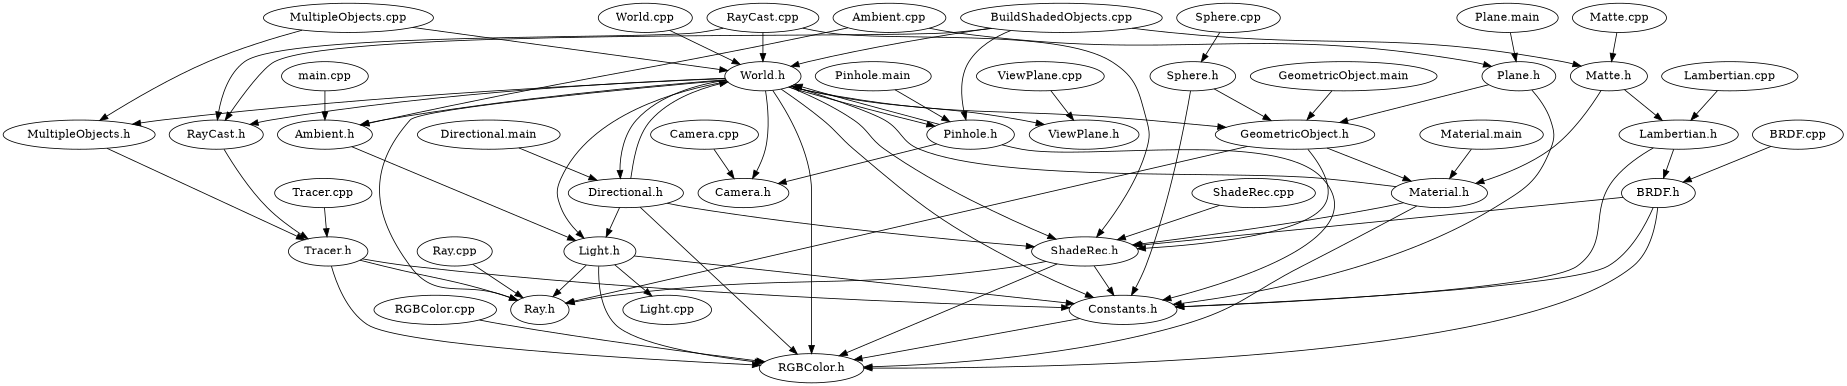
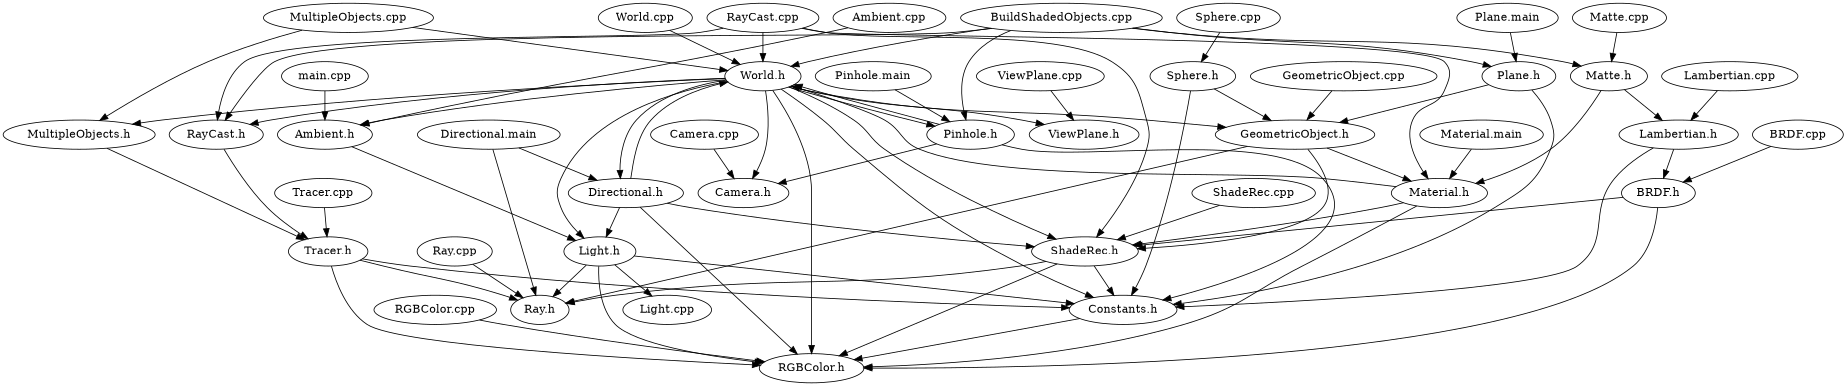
  digraph {
    clusterrank=local
    fontname=Helvetica
    fontsize=16
    "BuildShadedObjects.cpp"
    "World.h"
    "Pinhole.h"
    "Matte.h"
    "Plane.h"
    "RayCast.h"
    "Directional.h"
    "Ray.h"
    "Constants.h"
    "ShadeRec.h"
    "Camera.h"
    "GeometricObject.h"
    "ViewPlane.h"
    "Light.h"
    "RGBColor.h"
    "MultipleObjects.h"
    "Ambient.h"
    "Lambertian.h"
    "Material.h"
    "Tracer.h"
    "Light.cpp"
    "BRDF.h"
    "Ray.cpp"
    n24 [label="Directional.main"]
    "RayCast.cpp"
    "BRDF.cpp"
    "Sphere.h"
    "MultipleObjects.cpp"
-   "GeometricObject.cpp" [label="GeometricObject.main"]
+   "GeometricObject.cpp"
    "Ambient.cpp"
    n31 [label="Plane.main"]
    n32 [label="Pinhole.main"]
    n33 [label="Material.main"]
    "Lambertian.cpp"
    "Matte.cpp"
    "Sphere.cpp"
    "ShadeRec.cpp"
    "Tracer.cpp"
    "World.cpp"
    "main.cpp"
    "Camera.cpp"
    "ViewPlane.cpp"
    "RGBColor.cpp"
    "BuildShadedObjects.cpp" -> "World.h"
    "BuildShadedObjects.cpp" -> "Pinhole.h"
    "BuildShadedObjects.cpp" -> "Matte.h"
-   "Ambient.cpp" -> "Plane.h"
+   "BuildShadedObjects.cpp" -> "Plane.h"
    "BuildShadedObjects.cpp" -> "RayCast.h"
    "World.h" -> "Pinhole.h"
    "World.h" -> "RayCast.h"
    "World.h" -> "Directional.h"
-   "World.h" -> "Ray.h"
+   n24 -> "Ray.h"
    "World.h" -> "Constants.h"
    "World.h" -> "ShadeRec.h"
    "World.h" -> "Camera.h"
    "World.h" -> "GeometricObject.h"
    "World.h" -> "ViewPlane.h"
    "World.h" -> "Light.h"
    "World.h" -> "RGBColor.h"
    "World.h" -> "MultipleObjects.h"
    "World.h" -> "Ambient.h"
    "Pinhole.h" -> "World.h"
    "Pinhole.h" -> "Constants.h"
    "Pinhole.h" -> "Camera.h"
    "Matte.h" -> "Lambertian.h"
    "Matte.h" -> "Material.h"
    "Plane.h" -> "Constants.h"
    "Plane.h" -> "GeometricObject.h"
    "RayCast.h" -> "Tracer.h"
    "Directional.h" -> "World.h"
    "Directional.h" -> "ShadeRec.h"
    "Directional.h" -> "Light.h"
    "Directional.h" -> "RGBColor.h"
    "Constants.h" -> "RGBColor.h"
    "ShadeRec.h" -> "Ray.h"
    "ShadeRec.h" -> "Constants.h"
    "ShadeRec.h" -> "RGBColor.h"
    "GeometricObject.h" -> "Ray.h"
    "GeometricObject.h" -> "ShadeRec.h"
    "GeometricObject.h" -> "Material.h"
    "Light.h" -> "Ray.h"
    "Light.h" -> "Constants.h"
    "Light.h" -> "RGBColor.h"
    "Light.h" -> "Light.cpp"
    "MultipleObjects.h" -> "Tracer.h"
    "Ambient.h" -> "Light.h"
    "Lambertian.h" -> "Constants.h"
    "Lambertian.h" -> "BRDF.h"
    "Material.h" -> "World.h"
    "Material.h" -> "ShadeRec.h"
    "Material.h" -> "RGBColor.h"
    "Tracer.h" -> "Ray.h"
    "Tracer.h" -> "Constants.h"
    "Tracer.h" -> "RGBColor.h"
-   "BRDF.h" -> "Constants.h"
    "BRDF.h" -> "ShadeRec.h"
    "BRDF.h" -> "RGBColor.h"
    "Ray.cpp" -> "Ray.h"
    n24 -> "Directional.h"
    "RayCast.cpp" -> "World.h"
    "RayCast.cpp" -> "RayCast.h"
    "RayCast.cpp" -> "ShadeRec.h"
+   "RayCast.cpp" -> "Material.h"
    "BRDF.cpp" -> "BRDF.h"
    "Sphere.h" -> "Constants.h"
    "Sphere.h" -> "GeometricObject.h"
    "MultipleObjects.cpp" -> "World.h"
    "MultipleObjects.cpp" -> "MultipleObjects.h"
    "GeometricObject.cpp" -> "GeometricObject.h"
    "Ambient.cpp" -> "Ambient.h"
    n31 -> "Plane.h"
    n32 -> "Pinhole.h"
    n33 -> "Material.h"
    "Lambertian.cpp" -> "Lambertian.h"
    "Matte.cpp" -> "Matte.h"
    "Sphere.cpp" -> "Sphere.h"
    "ShadeRec.cpp" -> "ShadeRec.h"
    "Tracer.cpp" -> "Tracer.h"
    "World.cpp" -> "World.h"
    "main.cpp" -> "Ambient.h"
    "Camera.cpp" -> "Camera.h"
    "ViewPlane.cpp" -> "ViewPlane.h"
    "RGBColor.cpp" -> "RGBColor.h"
  }
